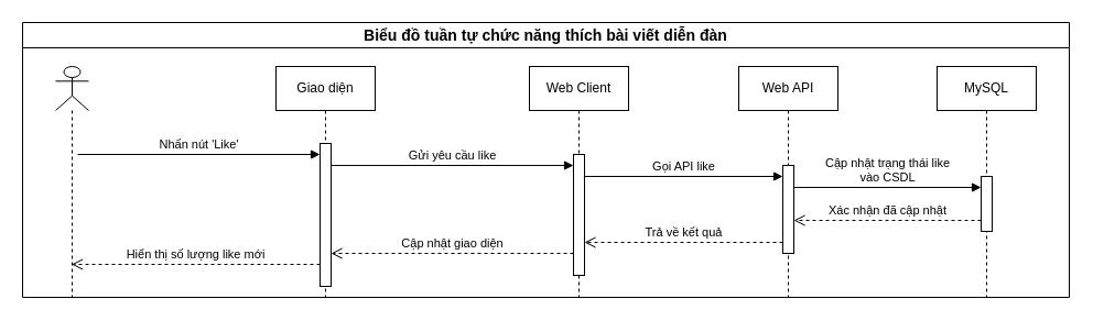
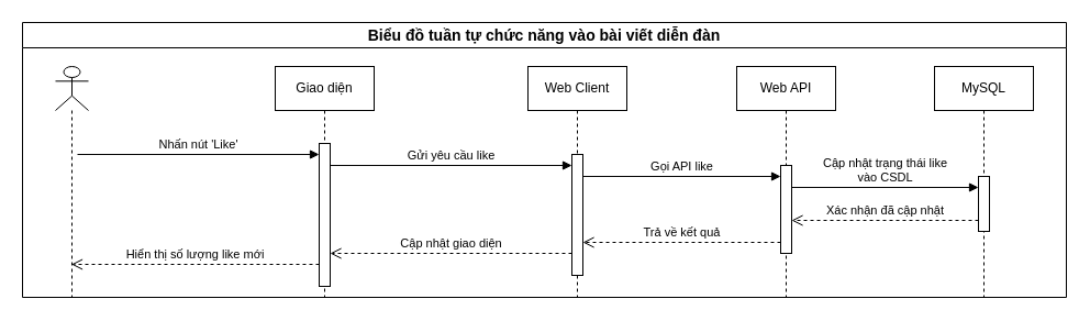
  <mxCell id="0" />
  <mxCell id="1" parent="0" />
- <mxCell id="2" value="Biểu đồ tuần tự chức năng thích bài viết diễn đàn" style="swimlane;whiteSpace=wrap;html=1;startSize=23;fontSize=14;" vertex="1" parent="1"><mxGeometry x="20" y="20" width="950" height="250" as="geometry" /></mxCell>
+ <mxCell id="2" value="Biểu đồ tuần tự chức năng vào bài viết diễn đàn" style="swimlane;whiteSpace=wrap;html=1;startSize=23;fontSize=14;" vertex="1" parent="1"><mxGeometry x="20" y="20" width="950" height="250" as="geometry" /></mxCell>
  <mxCell id="3" value="" style="shape=umlLifeline;perimeter=lifelinePerimeter;whiteSpace=wrap;html=1;container=1;dropTarget=0;collapsible=0;recursiveResize=0;outlineConnect=0;portConstraint=eastwest;newEdgeStyle={&quot;curved&quot;:0,&quot;rounded&quot;:0};participant=umlActor;" vertex="1" parent="2"><mxGeometry x="30" y="40" width="30" height="210" as="geometry" /></mxCell>
  <mxCell id="4" value="Giao diện" style="shape=umlLifeline;perimeter=lifelinePerimeter;whiteSpace=wrap;html=1;container=1;dropTarget=0;collapsible=0;recursiveResize=0;outlineConnect=0;portConstraint=eastwest;newEdgeStyle={&quot;curved&quot;:0,&quot;rounded&quot;:0};" vertex="1" parent="2"><mxGeometry x="230" y="40" width="90" height="210" as="geometry" /></mxCell>
  <mxCell id="5" value="" style="html=1;points=[[0,0,0,0,5],[0,1,0,0,-5],[1,0,0,0,5],[1,1,0,0,-5]];perimeter=orthogonalPerimeter;outlineConnect=0;targetShapes=umlLifeline;portConstraint=eastwest;newEdgeStyle={&quot;curved&quot;:0,&quot;rounded&quot;:0};" vertex="1" parent="4"><mxGeometry x="40" y="70" width="10" height="130" as="geometry" /></mxCell>
  <mxCell id="6" value="Web Client" style="shape=umlLifeline;perimeter=lifelinePerimeter;whiteSpace=wrap;html=1;container=1;dropTarget=0;collapsible=0;recursiveResize=0;outlineConnect=0;portConstraint=eastwest;newEdgeStyle={&quot;curved&quot;:0,&quot;rounded&quot;:0};" vertex="1" parent="2"><mxGeometry x="460" y="40" width="90" height="210" as="geometry" /></mxCell>
  <mxCell id="7" value="&lt;span style=&quot;color: rgba(0, 0, 0, 0); font-family: monospace; font-size: 0px; text-align: start;&quot;&gt;%3CmxGraphModel%3E%3Croot%3E%3CmxCell%20id%3D%220%22%2F%3E%3CmxCell%20id%3D%221%22%20parent%3D%220%22%2F%3E%3CmxCell%20id%3D%222%22%20value%3D%22G%E1%BB%8Di%20API%20t%C3%ACm%20ki%E1%BA%BFm%20d%E1%BB%AF%20li%E1%BB%87u%22%20style%3D%22html%3D1%3BverticalAlign%3Dbottom%3BendArrow%3Dblock%3Bcurved%3D0%3Brounded%3D0%3B%22%20edge%3D%221%22%20parent%3D%221%22%3E%3CmxGeometry%20width%3D%2280%22%20relative%3D%221%22%20as%3D%22geometry%22%3E%3CmxPoint%20x%3D%22360%22%20y%3D%22730%22%20as%3D%22sourcePoint%22%2F%3E%3CmxPoint%20x%3D%22580%22%20y%3D%22730%22%20as%3D%22targetPoint%22%2F%3E%3C%2FmxGeometry%3E%3C%2FmxCell%3E%3C%2Froot%3E%3C%2FmxGraphModel%3E&lt;/span&gt;" style="html=1;points=[[0,0,0,0,5],[0,1,0,0,-5],[1,0,0,0,5],[1,1,0,0,-5]];perimeter=orthogonalPerimeter;outlineConnect=0;targetShapes=umlLifeline;portConstraint=eastwest;newEdgeStyle={&quot;curved&quot;:0,&quot;rounded&quot;:0};" vertex="1" parent="6"><mxGeometry x="40" y="80" width="10" height="110" as="geometry" /></mxCell>
  <mxCell id="8" value="Web API" style="shape=umlLifeline;perimeter=lifelinePerimeter;whiteSpace=wrap;html=1;container=1;dropTarget=0;collapsible=0;recursiveResize=0;outlineConnect=0;portConstraint=eastwest;newEdgeStyle={&quot;curved&quot;:0,&quot;rounded&quot;:0};" vertex="1" parent="2"><mxGeometry x="650" y="40" width="90" height="210" as="geometry" /></mxCell>
  <mxCell id="9" value="" style="html=1;points=[[0,0,0,0,5],[0,1,0,0,-5],[1,0,0,0,5],[1,1,0,0,-5]];perimeter=orthogonalPerimeter;outlineConnect=0;targetShapes=umlLifeline;portConstraint=eastwest;newEdgeStyle={&quot;curved&quot;:0,&quot;rounded&quot;:0};" vertex="1" parent="8"><mxGeometry x="40" y="90" width="10" height="80" as="geometry" /></mxCell>
  <mxCell id="10" value="Nhấn nút 'Like'" style="html=1;verticalAlign=bottom;endArrow=block;curved=0;rounded=0;" edge="1" parent="2"><mxGeometry width="80" relative="1" as="geometry"><mxPoint x="50" y="120" as="sourcePoint" /><mxPoint x="270" y="120" as="targetPoint" /></mxGeometry></mxCell>
  <mxCell id="11" value="Gửi yêu cầu like" style="html=1;verticalAlign=bottom;endArrow=block;curved=0;rounded=0;" edge="1" parent="2"><mxGeometry width="80" relative="1" as="geometry"><mxPoint x="280" y="130" as="sourcePoint" /><mxPoint x="500" y="130" as="targetPoint" /></mxGeometry></mxCell>
  <mxCell id="12" value="Gọi API like" style="html=1;verticalAlign=bottom;endArrow=block;curved=0;rounded=0;" edge="1" parent="2" target="9"><mxGeometry width="80" relative="1" as="geometry"><mxPoint x="510" y="140" as="sourcePoint" /><mxPoint x="670" y="140" as="targetPoint" /></mxGeometry></mxCell>
  <mxCell id="13" value="MySQL" style="shape=umlLifeline;perimeter=lifelinePerimeter;whiteSpace=wrap;html=1;container=1;dropTarget=0;collapsible=0;recursiveResize=0;outlineConnect=0;portConstraint=eastwest;newEdgeStyle={&quot;curved&quot;:0,&quot;rounded&quot;:0};" vertex="1" parent="2"><mxGeometry x="830" y="40" width="90" height="210" as="geometry" /></mxCell>
  <mxCell id="14" value="" style="html=1;points=[[0,0,0,0,5],[0,1,0,0,-5],[1,0,0,0,5],[1,1,0,0,-5]];perimeter=orthogonalPerimeter;outlineConnect=0;targetShapes=umlLifeline;portConstraint=eastwest;newEdgeStyle={&quot;curved&quot;:0,&quot;rounded&quot;:0};" vertex="1" parent="13"><mxGeometry x="40" y="100" width="10" height="50" as="geometry" /></mxCell>
  <mxCell id="15" value="Cập nhật trạng thái like &lt;br&gt;vào CSDL" style="html=1;verticalAlign=bottom;endArrow=block;curved=0;rounded=0;" edge="1" parent="2" target="14"><mxGeometry width="80" relative="1" as="geometry"><mxPoint x="700" y="150" as="sourcePoint" /><mxPoint x="780" y="150" as="targetPoint" /><mxPoint as="offset" /></mxGeometry></mxCell>
  <mxCell id="16" value="Xác nhận đã cập nhật" style="html=1;verticalAlign=bottom;endArrow=open;dashed=1;endSize=8;curved=0;rounded=0;" edge="1" parent="2" target="9"><mxGeometry relative="1" as="geometry"><mxPoint x="870" y="180" as="sourcePoint" /><mxPoint x="790" y="180" as="targetPoint" /></mxGeometry></mxCell>
  <mxCell id="17" value="Trả về kết quả" style="html=1;verticalAlign=bottom;endArrow=open;dashed=1;endSize=8;curved=0;rounded=0;" edge="1" parent="2" target="7"><mxGeometry relative="1" as="geometry"><mxPoint x="690" y="200" as="sourcePoint" /><mxPoint x="610" y="200" as="targetPoint" /><mxPoint as="offset" /></mxGeometry></mxCell>
  <mxCell id="18" value="Cập nhật giao diện" style="html=1;verticalAlign=bottom;endArrow=open;dashed=1;endSize=8;curved=0;rounded=0;" edge="1" parent="2" target="5"><mxGeometry relative="1" as="geometry"><mxPoint x="500" y="210" as="sourcePoint" /><mxPoint x="420" y="210" as="targetPoint" /><mxPoint as="offset" /></mxGeometry></mxCell>
  <mxCell id="19" value="Hiển thị số lượng like mới" style="html=1;verticalAlign=bottom;endArrow=open;dashed=1;endSize=8;curved=0;rounded=0;" edge="1" parent="2" target="3"><mxGeometry relative="1" as="geometry"><mxPoint x="270" y="220" as="sourcePoint" /><mxPoint x="190" y="220" as="targetPoint" /></mxGeometry></mxCell>
